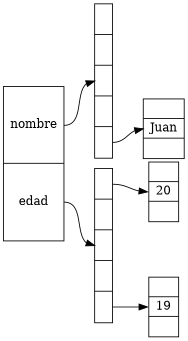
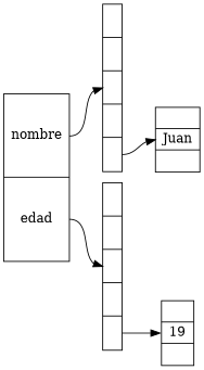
  digraph {
    nodesep=.05
    rankdir=LR
    node [shape=record]
    edge [headport=f1 tailport=f4]
    n1 [height=2.5 label="<nombre> nombre |<edad> edad  " width=.1]
    n2 [height=2.5 label="<f0> |<f1> |<f2> |<f3> |<f4>  " width=.1]
    n3 [height=2.5 label="<f0> |<f1> |<f2> |<f3> |<f4>  " width=.1]
    n4 [height=.1 label="<f0> |<f1> Juan|<f2> " width=.1]
-   n5 [height=.1 label="<f0> |<f1> 20|<f2> " width=.1]
    n6 [height=.1 label="<f0> |<f1> 19|<f2> " width=.1]
    n1 -> n2 [headport=f2 tailport=nombre]
    n1 -> n3 [headport=f2 tailport=edad]
    n2 -> n4
-   n3 -> n5 [tailport=f0]
    n3 -> n6
  }
